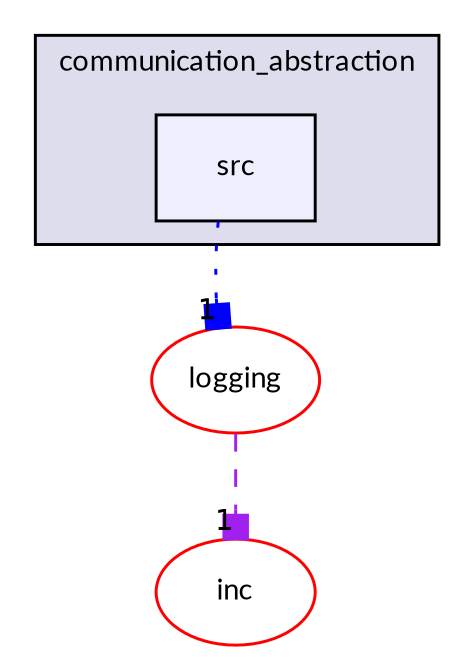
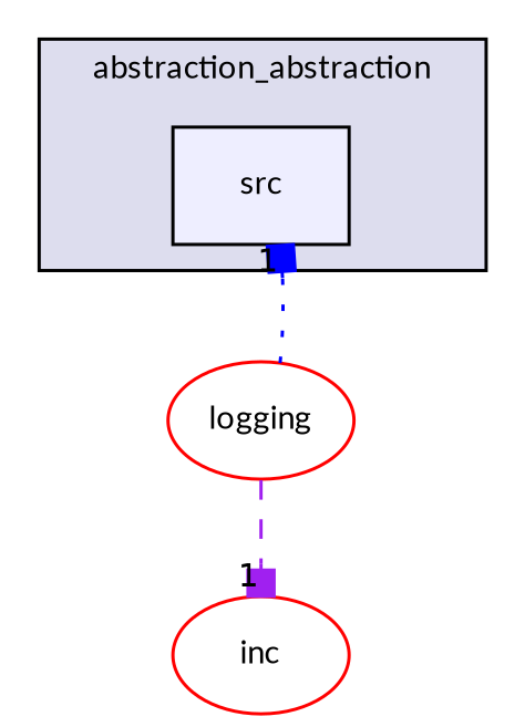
  digraph {
    compound=true
    fontname=Lato
    node [fillcolor=white fontname=Lato fontsize=10 shape=ellipse style=filled color=red]
    edge [arrowhead=box fontname=Lato headlabel=1 labeldistance=1.5 labelfontname=Helvetica labelfontsize=10]
    n1 [fillcolor="#eeeeff" label=src pencolor=black shape=box color=""]
    n2 [label=logging]
    n3 [label=inc]
    subgraph cluster_1 {
      bgcolor="#ddddee"
      fontsize=10
-     label=communication_abstraction
+     label=abstraction_abstraction
      pencolor=black
      n1
    }
-   n1 -> n2 [color=blue style=dotted]
+   n2 -> n1 [color=blue style=dotted]
    n2 -> n3 [color=purple style=dashed]
  }
